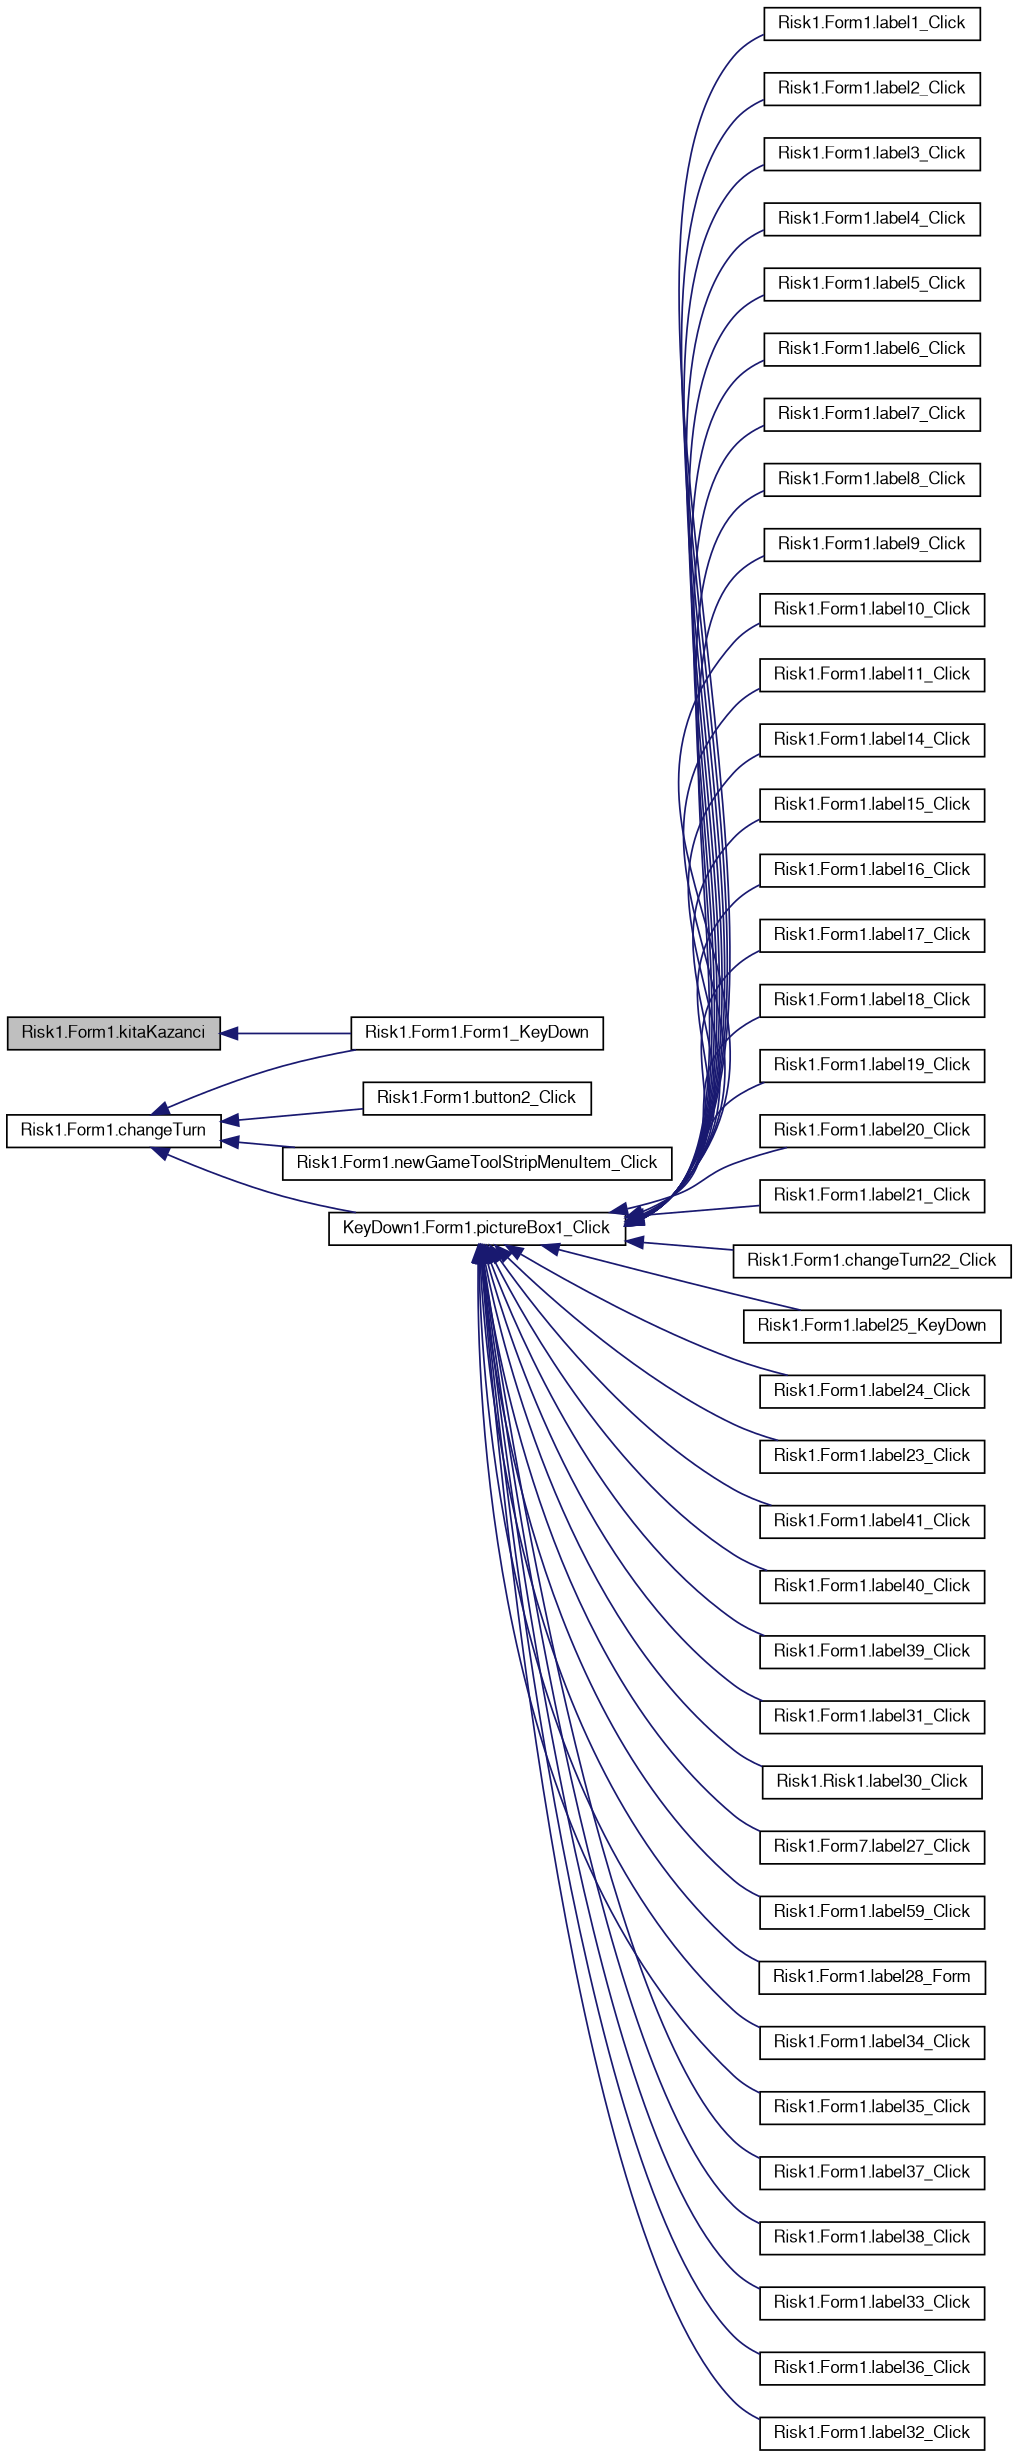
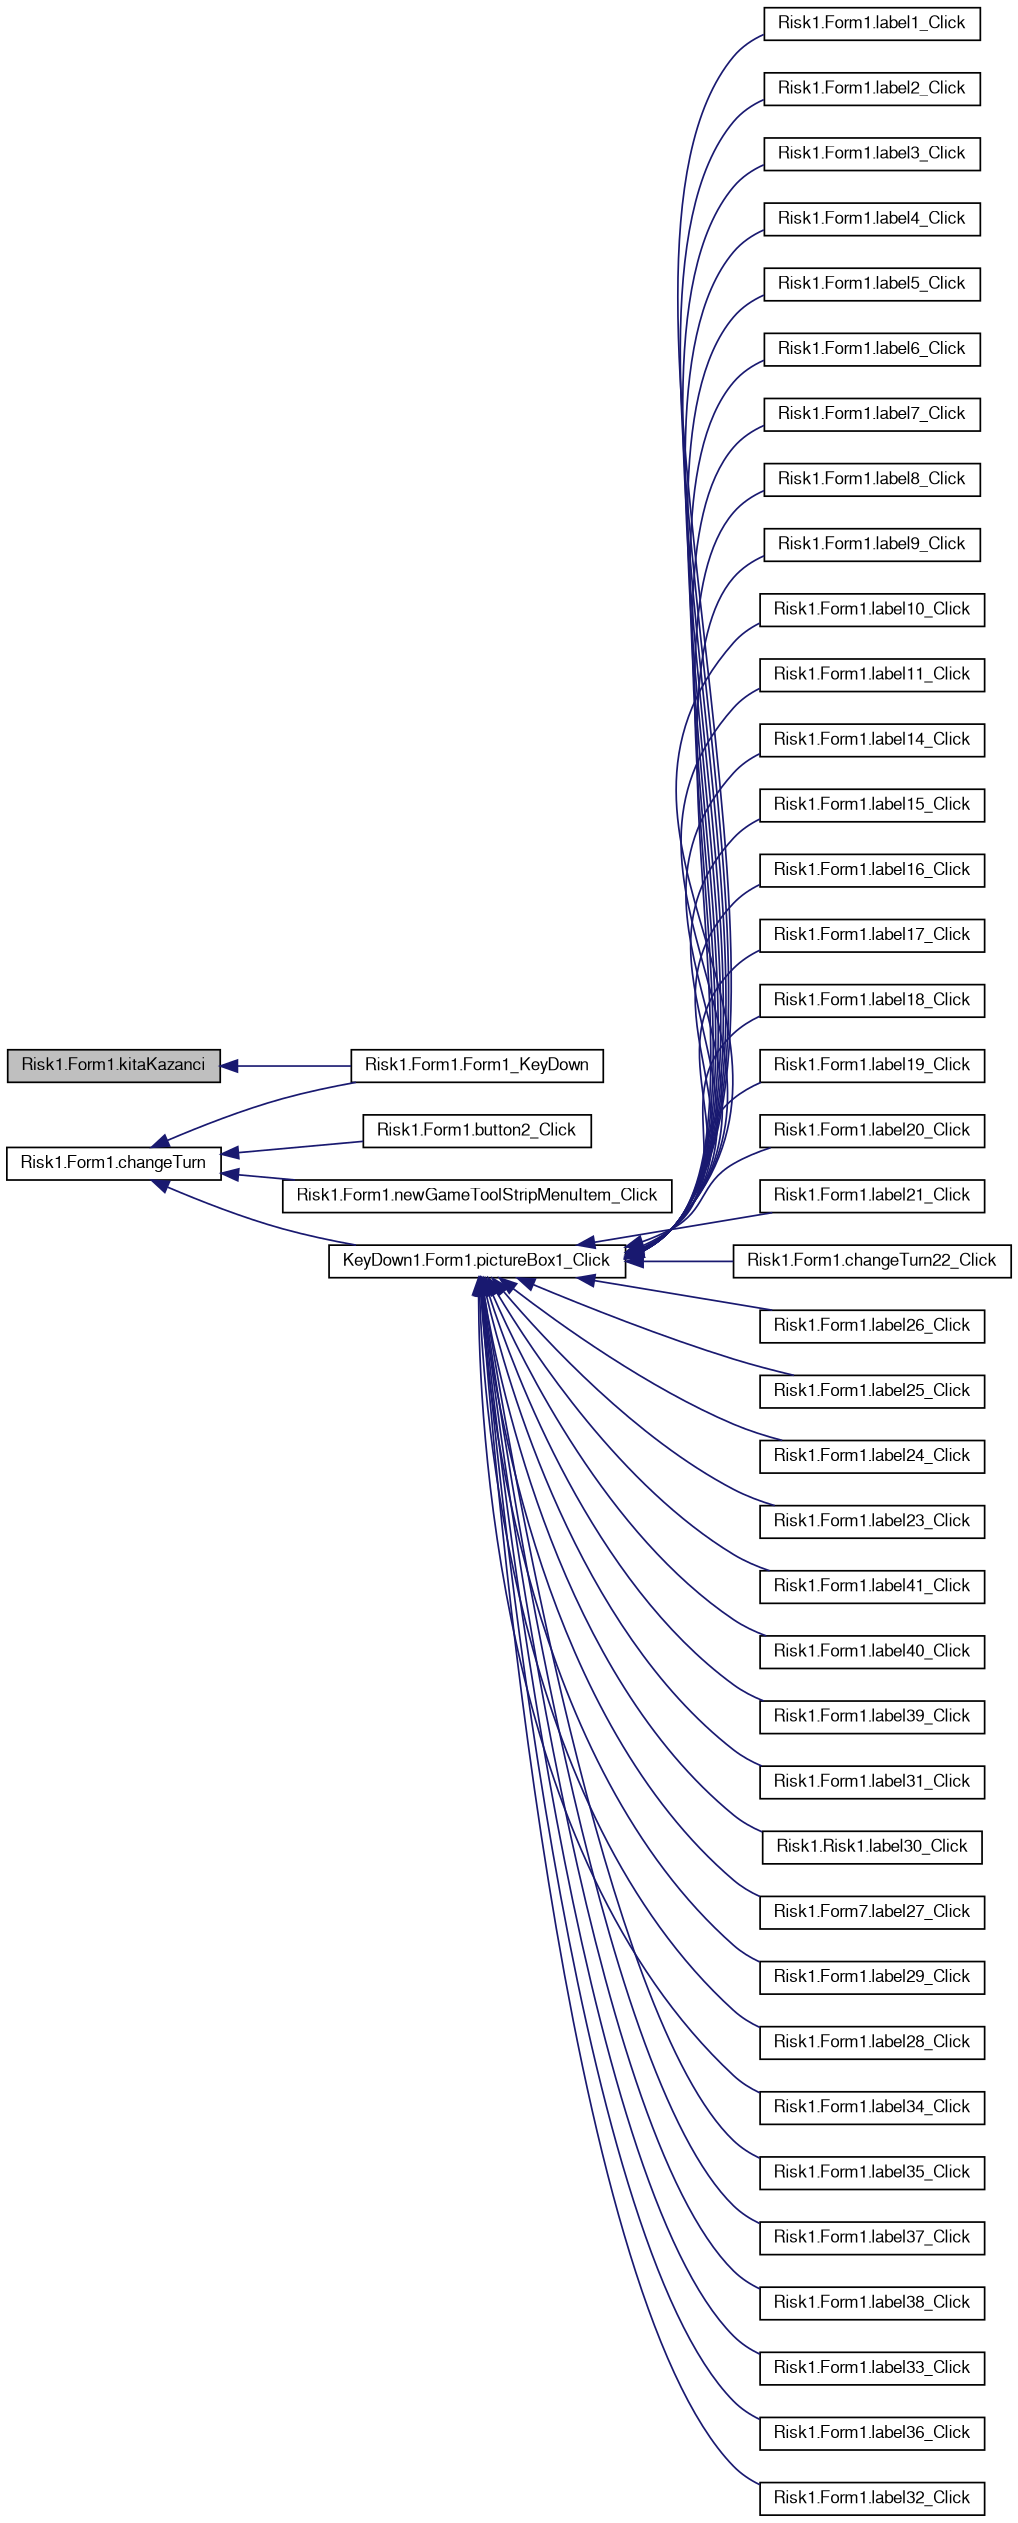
  digraph {
    rankdir=LR
    node [color=black fontname=FreeSans fontsize=10 shape=record]
    edge [color=midnightblue dir=back fontname=FreeSans fontsize=10 labelfontname=FreeSans labelfontsize=10 style=solid]
    n1 [fillcolor=grey75 fontcolor=black height=0.2 label="Risk1.Form1.kitaKazanci" style=filled width=0.4]
    n2 [height=0.2 label="Risk1.Form1.Form1_KeyDown" width=0.4]
    n3 [height=0.2 label="Risk1.Form1.changeTurn" width=0.4]
    n4 [height=0.2 label="Risk1.Form1.button2_Click" width=0.4]
    n5 [height=0.2 label="Risk1.Form1.newGameToolStripMenuItem_Click" width=0.4]
    n6 [height=0.2 label="KeyDown1.Form1.pictureBox1_Click" width=0.4]
    n7 [height=0.2 label="Risk1.Form1.label1_Click" width=0.4]
    n8 [height=0.2 label="Risk1.Form1.label2_Click" width=0.4]
    n9 [height=0.2 label="Risk1.Form1.label3_Click" width=0.4]
    n10 [height=0.2 label="Risk1.Form1.label4_Click" width=0.4]
    n11 [height=0.2 label="Risk1.Form1.label5_Click" width=0.4]
    n12 [height=0.2 label="Risk1.Form1.label6_Click" width=0.4]
    n13 [height=0.2 label="Risk1.Form1.label7_Click" width=0.4]
    n14 [height=0.2 label="Risk1.Form1.label8_Click" width=0.4]
    n15 [height=0.2 label="Risk1.Form1.label9_Click" width=0.4]
    n16 [height=0.2 label="Risk1.Form1.label10_Click" width=0.4]
    n17 [height=0.2 label="Risk1.Form1.label11_Click" width=0.4]
    n18 [height=0.2 label="Risk1.Form1.label14_Click" width=0.4]
    n19 [height=0.2 label="Risk1.Form1.label15_Click" width=0.4]
    n20 [height=0.2 label="Risk1.Form1.label16_Click" width=0.4]
    n21 [height=0.2 label="Risk1.Form1.label17_Click" width=0.4]
    n22 [height=0.2 label="Risk1.Form1.label18_Click" width=0.4]
    n23 [height=0.2 label="Risk1.Form1.label19_Click" width=0.4]
    n24 [height=0.2 label="Risk1.Form1.label20_Click" width=0.4]
    n25 [height=0.2 label="Risk1.Form1.label21_Click" width=0.4]
    n26 [height=0.2 label="Risk1.Form1.changeTurn22_Click" width=0.4]
-   n28 [height=0.2 label="Risk1.Form1.label25_KeyDown" width=0.4]
+   n27 [height=0.2 label="Risk1.Form1.label26_Click" width=0.4]
+   n28 [height=0.2 label="Risk1.Form1.label25_Click" width=0.4]
    n29 [height=0.2 label="Risk1.Form1.label24_Click" width=0.4]
    n30 [height=0.2 label="Risk1.Form1.label23_Click" width=0.4]
    n31 [height=0.2 label="Risk1.Form1.label41_Click" width=0.4]
    n32 [height=0.2 label="Risk1.Form1.label40_Click" width=0.4]
    n33 [height=0.2 label="Risk1.Form1.label39_Click" width=0.4]
    n34 [height=0.2 label="Risk1.Form1.label31_Click" width=0.4]
    n35 [height=0.2 label="Risk1.Risk1.label30_Click" width=0.4]
    n36 [height=0.2 label="Risk1.Form7.label27_Click" width=0.4]
-   n37 [height=0.2 label="Risk1.Form1.label59_Click" width=0.4]
-   n38 [height=0.2 label="Risk1.Form1.label28_Form" width=0.4]
+   n37 [height=0.2 label="Risk1.Form1.label29_Click" width=0.4]
+   n38 [height=0.2 label="Risk1.Form1.label28_Click" width=0.4]
    n39 [height=0.2 label="Risk1.Form1.label34_Click" width=0.4]
    n40 [height=0.2 label="Risk1.Form1.label35_Click" width=0.4]
    n41 [height=0.2 label="Risk1.Form1.label37_Click" width=0.4]
    n42 [height=0.2 label="Risk1.Form1.label38_Click" width=0.4]
    n43 [height=0.2 label="Risk1.Form1.label33_Click" width=0.4]
    n44 [height=0.2 label="Risk1.Form1.label36_Click" width=0.4]
    n45 [height=0.2 label="Risk1.Form1.label32_Click" width=0.4]
    n1 -> n2
    n3 -> n2
    n3 -> n4
    n3 -> n5
    n3 -> n6
    n6 -> n7
    n6 -> n8
    n6 -> n9
    n6 -> n10
    n6 -> n11
    n6 -> n12
    n6 -> n13
    n6 -> n14
    n6 -> n15
    n6 -> n16
    n6 -> n17
    n6 -> n18
    n6 -> n19
    n6 -> n20
    n6 -> n21
    n6 -> n22
    n6 -> n23
    n6 -> n24
    n6 -> n25
    n6 -> n26
+   n6 -> n27
    n6 -> n28
    n6 -> n29
    n6 -> n30
    n6 -> n31
    n6 -> n32
    n6 -> n33
    n6 -> n34
    n6 -> n35
    n6 -> n36
    n6 -> n37
    n6 -> n38
    n6 -> n39
    n6 -> n40
    n6 -> n41
    n6 -> n42
    n6 -> n43
    n6 -> n44
    n6 -> n45
  }
